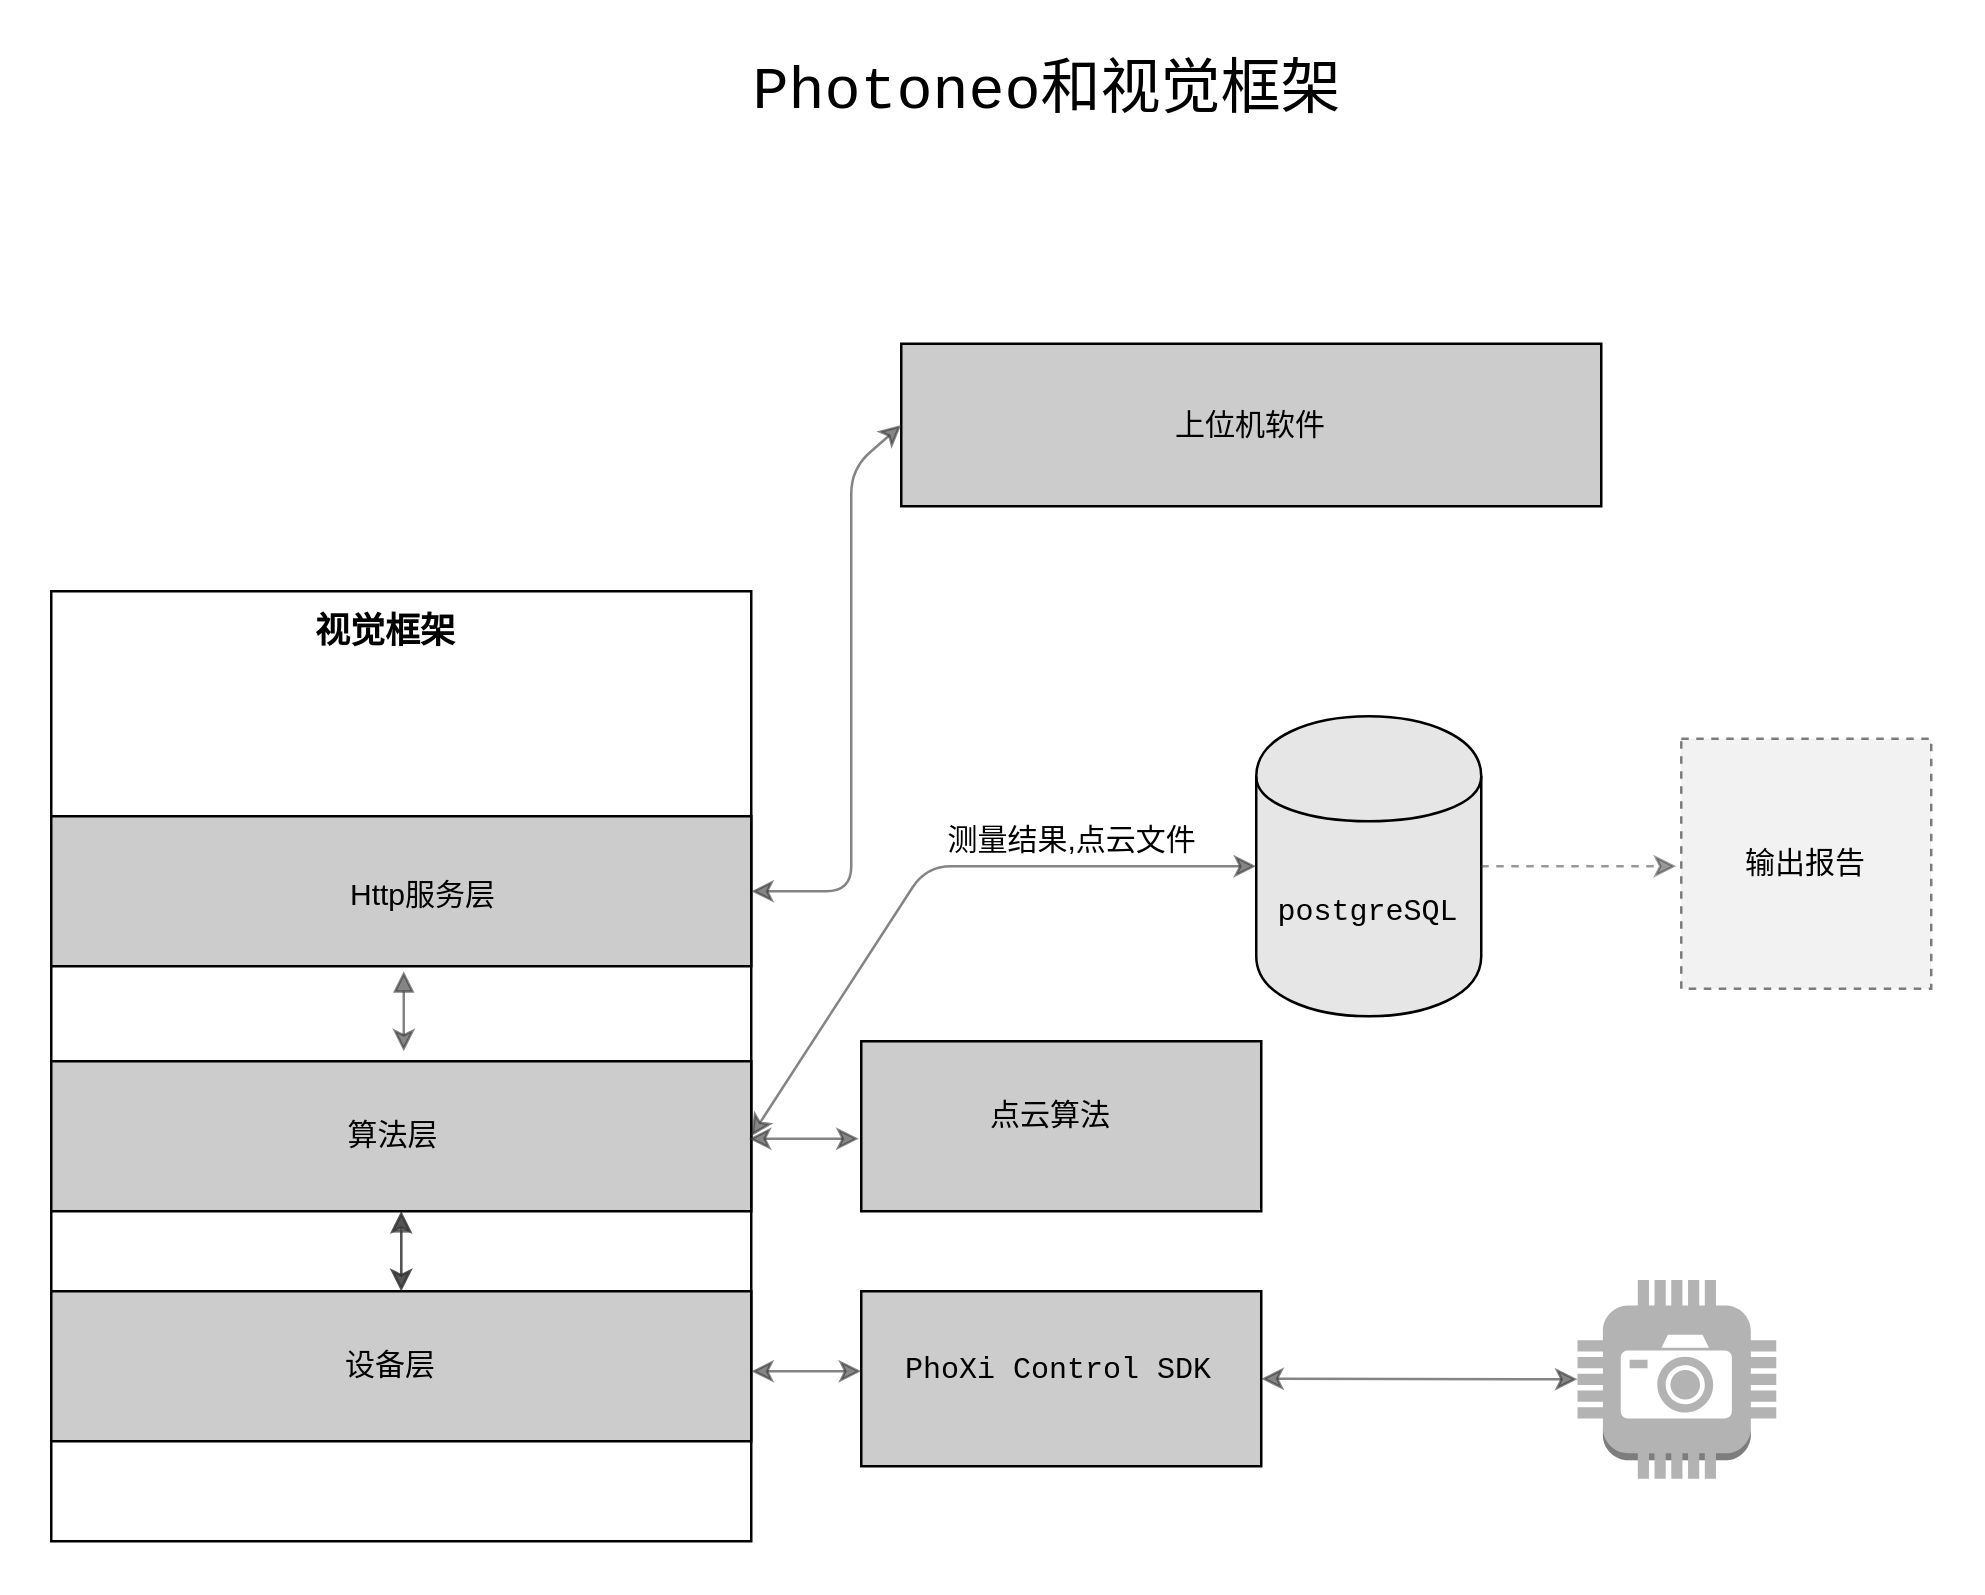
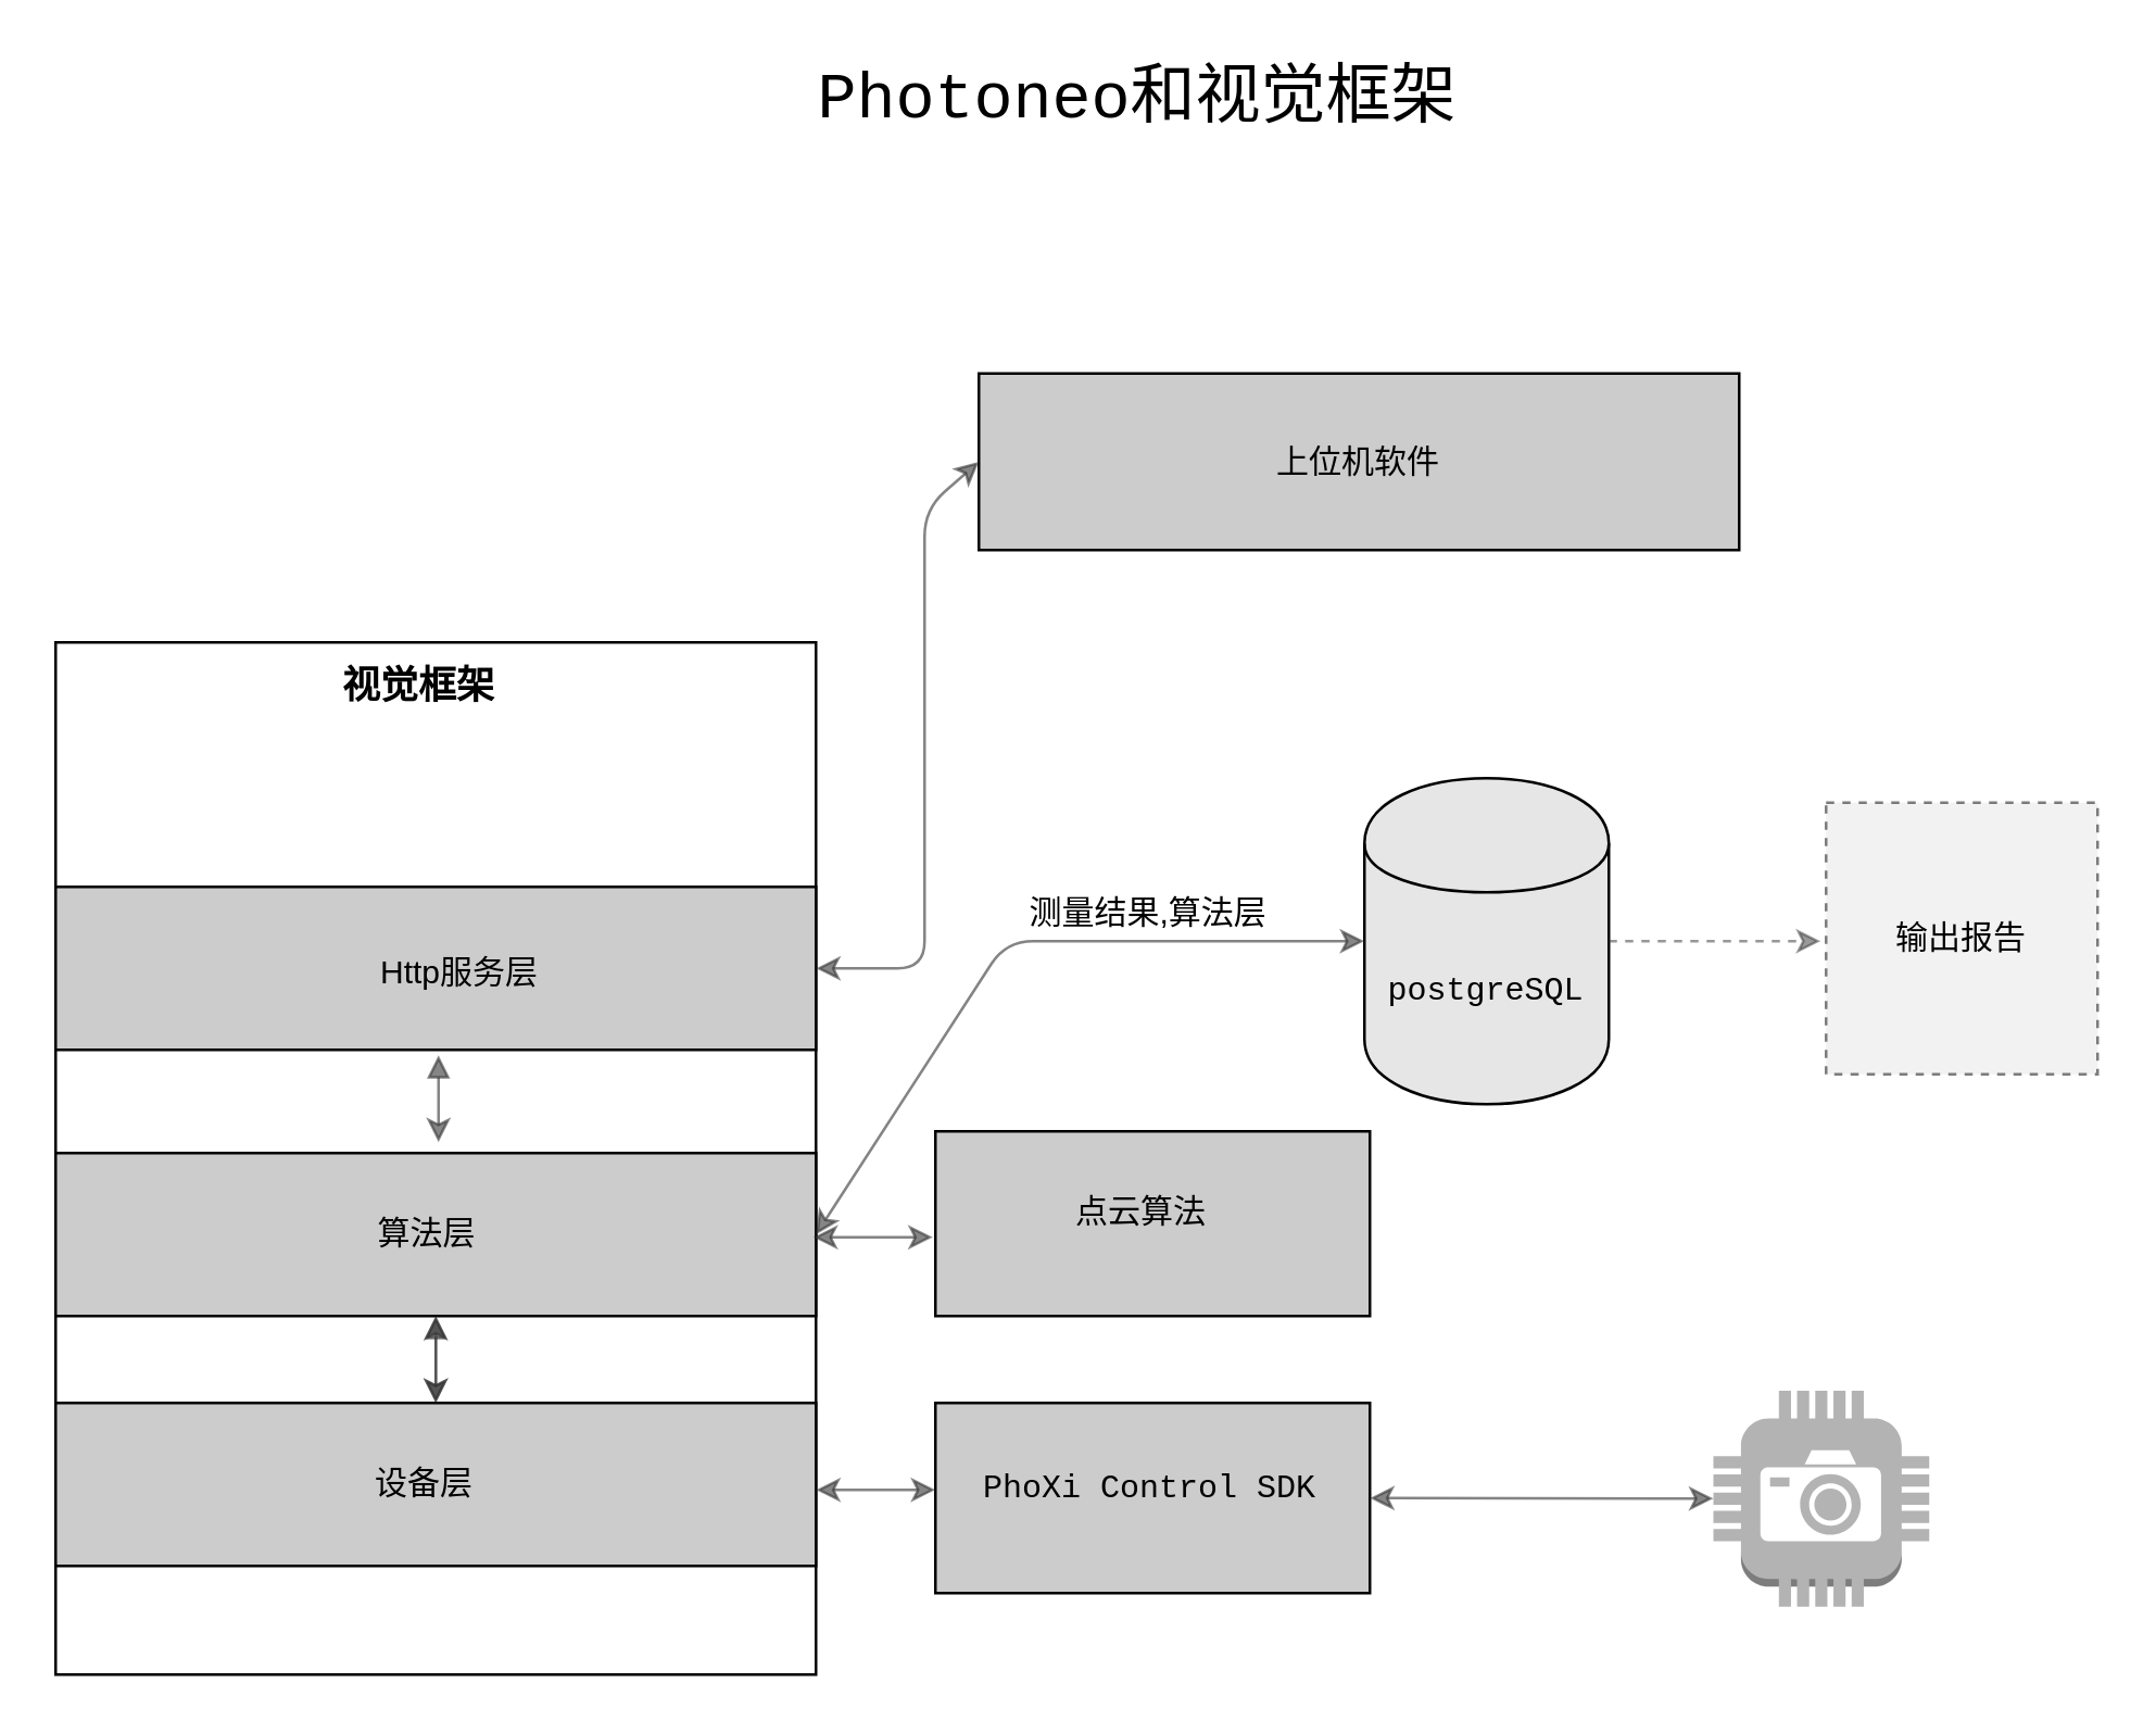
  <mxCell id="0" />
  <mxCell id="1" parent="0" />
  <mxCell id="2" value="&lt;font face=&quot;Courier New&quot;&gt;输出报告&lt;/font&gt;" style="whiteSpace=wrap;html=1;aspect=fixed;shadow=0;strokeColor=#000000;fillColor=#E6E6E6;dashed=1;opacity=50;" vertex="1" parent="1"><mxGeometry x="672" y="295" width="100" height="100" as="geometry" /></mxCell>
  <mxCell id="3" value="&lt;font style=&quot;font-size: 24px&quot; face=&quot;Courier New&quot;&gt;Photoneo和视觉框架&lt;/font&gt;" style="text;html=1;resizable=0;points=[];autosize=1;align=left;verticalAlign=top;spacingTop=-4;" vertex="1" parent="1"><mxGeometry x="299" y="20" width="250" height="20" as="geometry" /></mxCell>
  <mxCell id="4" value="&lt;span style=&quot;font-family: &amp;#34;courier new&amp;#34; ; white-space: normal&quot;&gt;postgreSQL&lt;/span&gt;" style="shape=cylinder;whiteSpace=wrap;html=1;boundedLbl=1;backgroundOutline=1;fillColor=#E6E6E6;strokeColor=#000000;" vertex="1" parent="1"><mxGeometry x="502" y="286" width="90" height="120" as="geometry" /></mxCell>
  <mxCell id="5" value="" style="rounded=0;whiteSpace=wrap;html=1;fillColor=#FFFFFF;" vertex="1" parent="1"><mxGeometry x="20" y="236" width="280" height="380" as="geometry" /></mxCell>
  <mxCell id="6" value="&lt;font style=&quot;font-size: 14px&quot;&gt;&lt;b&gt;视觉框架&lt;/b&gt;&lt;/font&gt;" style="text;html=1;resizable=0;points=[];autosize=1;align=left;verticalAlign=top;spacingTop=-4;" vertex="1" parent="1"><mxGeometry x="124" y="241" width="70" height="20" as="geometry" /></mxCell>
  <mxCell id="7" value="" style="edgeStyle=orthogonalEdgeStyle;rounded=0;orthogonalLoop=1;jettySize=auto;html=1;startArrow=block;strokeColor=#333333;opacity=60;" edge="1" parent="1"><mxGeometry relative="1" as="geometry"><mxPoint x="160" y="484" as="sourcePoint" /><mxPoint x="160" y="516" as="targetPoint" /></mxGeometry></mxCell>
  <mxCell id="8" value="" style="rounded=0;whiteSpace=wrap;html=1;fillColor=#CCCCCC;" vertex="1" parent="1"><mxGeometry x="20" y="424" width="280" height="60" as="geometry" /></mxCell>
  <mxCell id="9" value="算法层" style="text;html=1;strokeColor=none;fillColor=none;align=center;verticalAlign=middle;whiteSpace=wrap;rounded=0;" vertex="1" parent="1"><mxGeometry x="102" y="444" width="110" height="20" as="geometry" /></mxCell>
  <mxCell id="10" value="" style="rounded=0;whiteSpace=wrap;html=1;fillColor=#CCCCCC;" vertex="1" parent="1"><mxGeometry x="20" y="326" width="280" height="60" as="geometry" /></mxCell>
  <mxCell id="11" value="Http服务层" style="text;html=1;resizable=0;points=[];autosize=1;align=left;verticalAlign=top;spacingTop=-4;" vertex="1" parent="1"><mxGeometry x="138" y="348" width="70" height="20" as="geometry" /></mxCell>
  <mxCell id="12" value="" style="rounded=0;whiteSpace=wrap;html=1;fillColor=#CCCCCC;" vertex="1" parent="1"><mxGeometry x="20" y="516" width="280" height="60" as="geometry" /></mxCell>
  <mxCell id="13" value="设备层" style="text;html=1;resizable=0;points=[];autosize=1;align=left;verticalAlign=top;spacingTop=-4;" vertex="1" parent="1"><mxGeometry x="136" y="536" width="50" height="20" as="geometry" /></mxCell>
  <mxCell id="14" value="" style="rounded=0;whiteSpace=wrap;html=1;fillColor=#CCCCCC;" vertex="1" parent="1"><mxGeometry x="344" y="516" width="160" height="70" as="geometry" /></mxCell>
  <mxCell id="15" value="&lt;font face=&quot;Courier New&quot;&gt;PhoXi Control SDK&lt;/font&gt;" style="text;html=1;resizable=0;points=[];autosize=1;align=left;verticalAlign=top;spacingTop=-4;shadow=0;" vertex="1" parent="1"><mxGeometry x="360" y="537" width="140" height="20" as="geometry" /></mxCell>
  <mxCell id="16" value="" style="endArrow=classic;startArrow=classic;html=1;entryX=0.5;entryY=1;entryDx=0;entryDy=0;strokeColor=#333333;opacity=60;" edge="1" parent="1"><mxGeometry width="50" height="50" relative="1" as="geometry"><mxPoint x="160" y="516" as="sourcePoint" /><mxPoint x="160" y="484" as="targetPoint" /></mxGeometry></mxCell>
  <mxCell id="17" value="" style="edgeStyle=orthogonalEdgeStyle;rounded=0;orthogonalLoop=1;jettySize=auto;html=1;startArrow=block;strokeColor=#333333;opacity=60;jumpStyle=none;shadow=0;comic=0;" edge="1" parent="1"><mxGeometry relative="1" as="geometry"><mxPoint x="161" y="388" as="sourcePoint" /><mxPoint x="161" y="420" as="targetPoint" /></mxGeometry></mxCell>
  <mxCell id="18" value="" style="endArrow=classic;startArrow=classic;html=1;entryX=1;entryY=0.75;entryDx=0;entryDy=0;strokeColor=#333333;opacity=60;" edge="1" parent="1"><mxGeometry width="50" height="50" relative="1" as="geometry"><mxPoint x="344" y="548" as="sourcePoint" /><mxPoint x="300" y="548" as="targetPoint" /></mxGeometry></mxCell>
  <mxCell id="19" value="" style="rounded=0;whiteSpace=wrap;html=1;fillColor=#CCCCCC;" vertex="1" parent="1"><mxGeometry x="344" y="416" width="160" height="68" as="geometry" /></mxCell>
  <mxCell id="20" value="&lt;font face=&quot;Courier New&quot;&gt;点云算法&lt;/font&gt;" style="text;html=1;resizable=0;points=[];autosize=1;align=left;verticalAlign=top;spacingTop=-4;shadow=0;" vertex="1" parent="1"><mxGeometry x="394" y="436" width="60" height="20" as="geometry" /></mxCell>
  <mxCell id="21" value="" style="endArrow=classic;startArrow=classic;html=1;entryX=1;entryY=0.75;entryDx=0;entryDy=0;strokeColor=#333333;opacity=60;" edge="1" parent="1"><mxGeometry width="50" height="50" relative="1" as="geometry"><mxPoint x="343" y="455" as="sourcePoint" /><mxPoint x="299" y="455" as="targetPoint" /></mxGeometry></mxCell>
  <mxCell id="22" value="" style="outlineConnect=0;dashed=0;verticalLabelPosition=bottom;verticalAlign=top;align=center;html=1;shape=mxgraph.aws3.camera;fillColor=#B3B3B3;gradientColor=none;shadow=0;" vertex="1" parent="1"><mxGeometry x="630.5" y="511.5" width="79.5" height="79.5" as="geometry" /></mxCell>
  <mxCell id="23" value="" style="endArrow=classic;startArrow=classic;html=1;entryX=1;entryY=0.5;entryDx=0;entryDy=0;strokeColor=#333333;opacity=60;" edge="1" parent="1" source="22" target="14"><mxGeometry width="50" height="50" relative="1" as="geometry"><mxPoint x="447" y="558" as="sourcePoint" /><mxPoint x="403" y="558" as="targetPoint" /></mxGeometry></mxCell>
  <mxCell id="24" value="&lt;font face=&quot;Courier New&quot;&gt;上位机软件&lt;/font&gt;" style="rounded=0;whiteSpace=wrap;html=1;shadow=0;fillColor=#CCCCCC;" vertex="1" parent="1"><mxGeometry x="360" y="137" width="280" height="65" as="geometry" /></mxCell>
  <mxCell id="25" value="" style="endArrow=classic;startArrow=classic;html=1;entryX=1;entryY=0.5;entryDx=0;entryDy=0;strokeColor=#333333;opacity=60;exitX=0;exitY=0.5;exitDx=0;exitDy=0;" edge="1" parent="1" source="24" target="10"><mxGeometry width="50" height="50" relative="1" as="geometry"><mxPoint x="353" y="461" as="sourcePoint" /><mxPoint x="309" y="461" as="targetPoint" /><Array as="points"><mxPoint x="340" y="187" /><mxPoint x="340" y="356" /></Array></mxGeometry></mxCell>
  <mxCell id="26" value="" style="endArrow=classic;startArrow=classic;html=1;shadow=0;strokeColor=#333333;opacity=60;entryX=0;entryY=0.5;entryDx=0;entryDy=0;exitX=1;exitY=0.5;exitDx=0;exitDy=0;" edge="1" parent="1" source="8" target="4"><mxGeometry width="50" height="50" relative="1" as="geometry"><mxPoint x="20" y="684" as="sourcePoint" /><mxPoint x="70" y="634" as="targetPoint" /><Array as="points"><mxPoint x="370" y="346" /><mxPoint x="420" y="346" /></Array></mxGeometry></mxCell>
  <mxCell id="27" value="" style="endArrow=classic;html=1;shadow=0;strokeColor=#333333;opacity=50;exitX=1;exitY=0.5;exitDx=0;exitDy=0;dashed=1;" edge="1" parent="1" source="4"><mxGeometry width="50" height="50" relative="1" as="geometry"><mxPoint x="20" y="684" as="sourcePoint" /><mxPoint x="670" y="346" as="targetPoint" /></mxGeometry></mxCell>
- <mxCell id="28" value="测量结果,点云文件" style="text;html=1;resizable=0;points=[];autosize=1;align=left;verticalAlign=top;spacingTop=-4;" vertex="1" parent="1"><mxGeometry x="377" y="326" width="110" height="20" as="geometry" /></mxCell>
+ <mxCell id="28" value="测量结果,算法层" style="text;html=1;resizable=0;points=[];autosize=1;align=left;verticalAlign=top;spacingTop=-4;" vertex="1" parent="1"><mxGeometry x="377" y="326" width="110" height="20" as="geometry" /></mxCell>
